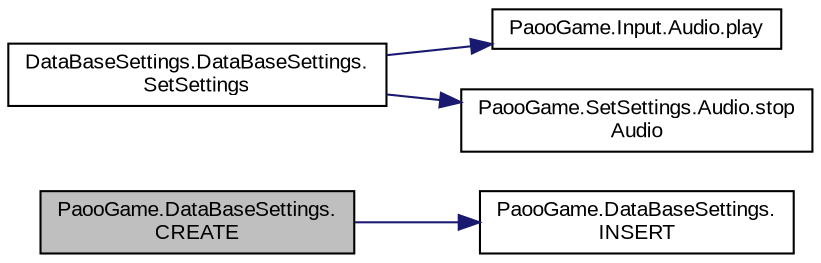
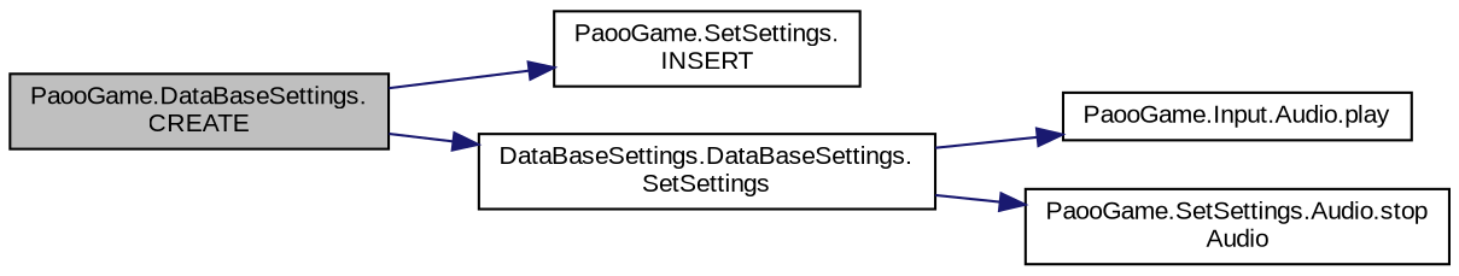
  digraph {
    fontname="Liberation Sans"
    rankdir=LR
    node [color=black fillcolor=white fontname="Liberation Sans" fontsize=10 shape=record style=filled]
    edge [color=midnightblue fontname="Liberation Sans" fontsize=10 labelfontname=Helvetica labelfontsize=10 style=solid]
    n1 [fillcolor=grey75 fontcolor=black height=0.2 label="PaooGame.DataBaseSettings.\lCREATE" width=0.4]
-   n2 [height=0.2 label="PaooGame.DataBaseSettings.\lINSERT" width=0.4]
+   n2 [height=0.2 label="PaooGame.SetSettings.\lINSERT" width=0.4]
    n3 [height=0.2 label="DataBaseSettings.DataBaseSettings.\lSetSettings" width=0.4]
    n4 [height=0.2 label="PaooGame.Input.Audio.play" width=0.4]
    n5 [height=0.2 label="PaooGame.SetSettings.Audio.stop\lAudio" width=0.4]
    n1 -> n2
+   n1 -> n3
    n3 -> n4
    n3 -> n5
  }
